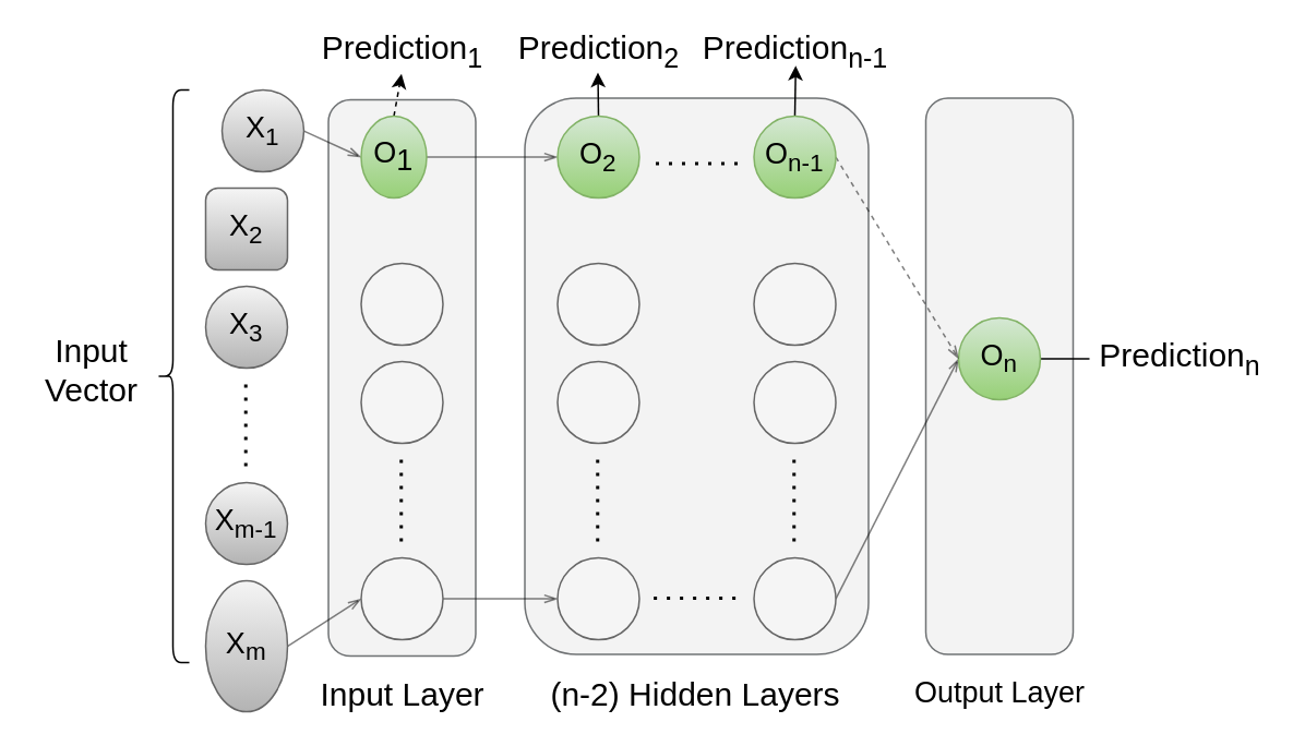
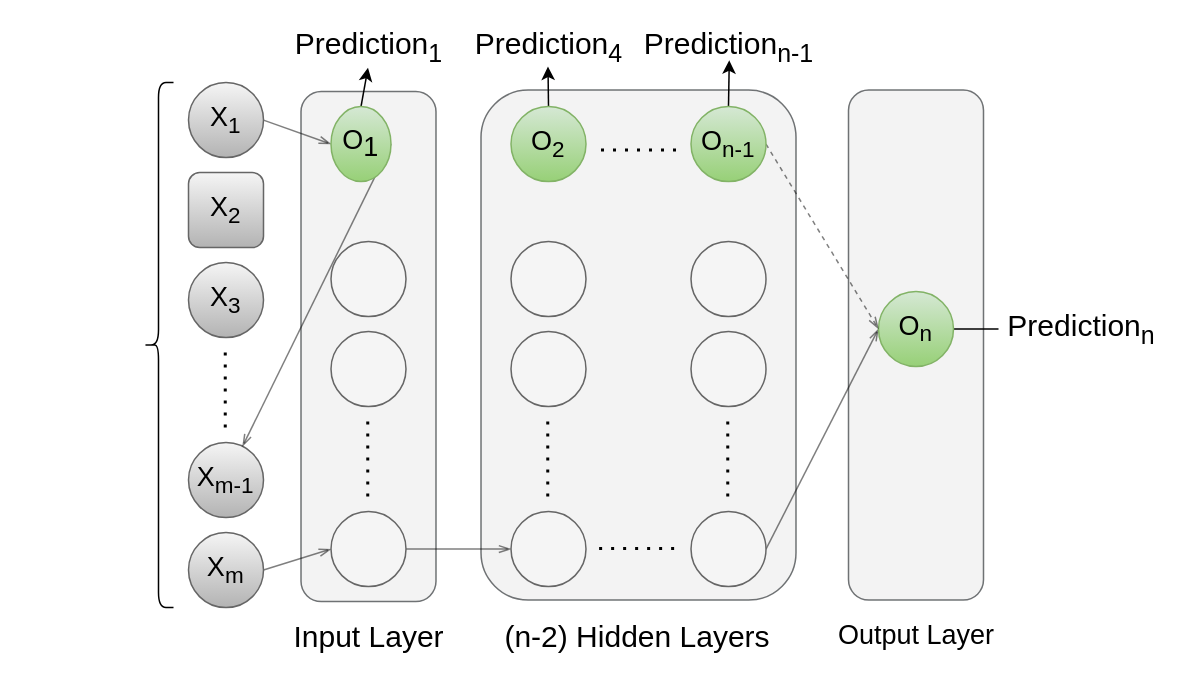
  <mxCell id="0" />
  <mxCell id="1" parent="0" />
  <mxCell id="2" value="" style="rounded=1;whiteSpace=wrap;html=1;strokeWidth=1;opacity=70;fillColor=#eeeeee;strokeColor=#36393d;" vertex="1" parent="1"><mxGeometry x="565" y="59.56" width="90" height="340" as="geometry" /></mxCell>
  <mxCell id="3" value="" style="rounded=1;whiteSpace=wrap;html=1;strokeWidth=1;opacity=70;fillColor=#eeeeee;strokeColor=#36393d;" vertex="1" parent="1"><mxGeometry x="320" y="59.56" width="210" height="340" as="geometry" /></mxCell>
  <mxCell id="4" value="" style="rounded=1;whiteSpace=wrap;html=1;strokeWidth=1;opacity=70;fillColor=#eeeeee;strokeColor=#36393d;" vertex="1" parent="1"><mxGeometry x="200" y="60.56" width="90" height="340" as="geometry" /></mxCell>
  <mxCell id="5" style="edgeStyle=none;rounded=0;orthogonalLoop=1;jettySize=auto;html=1;exitX=1;exitY=0.5;exitDx=0;exitDy=0;entryX=0;entryY=0.5;entryDx=0;entryDy=0;startArrow=none;startFill=0;endArrow=openThin;endFill=0;opacity=50;" edge="1" parent="1" source="6" target="35"><mxGeometry relative="1" as="geometry" /></mxCell>
- <mxCell id="6" value="&lt;font style=&quot;font-size: 18px&quot;&gt;X&lt;sub&gt;1&lt;/sub&gt;&lt;/font&gt;" style="ellipse;whiteSpace=wrap;html=1;aspect=fixed;strokeWidth=1;gradientColor=#b3b3b3;fillColor=#f5f5f5;strokeColor=#666666;" vertex="1" parent="1"><mxGeometry x="135" y="54.56" width="50" height="50" as="geometry" /></mxCell>
+ <mxCell id="6" value="&lt;font style=&quot;font-size: 18px&quot;&gt;X&lt;sub&gt;1&lt;/sub&gt;&lt;/font&gt;" style="ellipse;whiteSpace=wrap;html=1;aspect=fixed;strokeWidth=1;gradientColor=#b3b3b3;fillColor=#f5f5f5;strokeColor=#666666;" vertex="1" parent="1"><mxGeometry x="125" y="54.56" width="50" height="50" as="geometry" /></mxCell>
  <mxCell id="7" value="&lt;font style=&quot;font-size: 18px&quot;&gt;X&lt;sub&gt;2&lt;/sub&gt;&lt;/font&gt;" style="whiteSpace=wrap;html=1;aspect=fixed;strokeWidth=1;gradientColor=#b3b3b3;fillColor=#f5f5f5;strokeColor=#666666;rounded=1;" vertex="1" parent="1"><mxGeometry x="125" y="114.56" width="50" height="50" as="geometry" /></mxCell>
  <mxCell id="8" value="&lt;font style=&quot;font-size: 18px&quot;&gt;X&lt;sub&gt;3&lt;/sub&gt;&lt;/font&gt;" style="ellipse;whiteSpace=wrap;html=1;aspect=fixed;strokeWidth=1;gradientColor=#b3b3b3;fillColor=#f5f5f5;strokeColor=#666666;" vertex="1" parent="1"><mxGeometry x="125" y="174.56" width="50" height="50" as="geometry" /></mxCell>
  <mxCell id="9" value="&lt;font style=&quot;font-size: 18px&quot;&gt;X&lt;sub&gt;m-1&lt;/sub&gt;&lt;/font&gt;" style="ellipse;whiteSpace=wrap;html=1;aspect=fixed;strokeWidth=1;gradientColor=#b3b3b3;fillColor=#f5f5f5;strokeColor=#666666;" vertex="1" parent="1"><mxGeometry x="125" y="294.56" width="50" height="50" as="geometry" /></mxCell>
  <mxCell id="10" style="edgeStyle=none;rounded=0;orthogonalLoop=1;jettySize=auto;html=1;exitX=1;exitY=0.5;exitDx=0;exitDy=0;entryX=0;entryY=0.5;entryDx=0;entryDy=0;startArrow=none;startFill=0;endArrow=openThin;endFill=0;opacity=50;" edge="1" parent="1" source="11" target="15"><mxGeometry relative="1" as="geometry" /></mxCell>
- <mxCell id="11" value="&lt;font style=&quot;font-size: 18px&quot;&gt;X&lt;sub&gt;m&lt;/sub&gt;&lt;/font&gt;" style="ellipse;whiteSpace=wrap;html=1;aspect=fixed;strokeWidth=1;gradientColor=#b3b3b3;fillColor=#f5f5f5;strokeColor=#666666;" vertex="1" parent="1"><mxGeometry x="125" y="354.56" width="50" height="80" as="geometry" /></mxCell>
+ <mxCell id="11" value="&lt;font style=&quot;font-size: 18px&quot;&gt;X&lt;sub&gt;m&lt;/sub&gt;&lt;/font&gt;" style="ellipse;whiteSpace=wrap;html=1;aspect=fixed;strokeWidth=1;gradientColor=#b3b3b3;fillColor=#f5f5f5;strokeColor=#666666;" vertex="1" parent="1"><mxGeometry x="125" y="354.56" width="50" height="50" as="geometry" /></mxCell>
  <mxCell id="12" value="" style="ellipse;whiteSpace=wrap;html=1;aspect=fixed;strokeWidth=1;fillColor=#f5f5f5;strokeColor=#666666;fontColor=#333333;" vertex="1" parent="1"><mxGeometry x="220" y="160.56" width="50" height="50" as="geometry" /></mxCell>
  <mxCell id="13" value="" style="ellipse;whiteSpace=wrap;html=1;aspect=fixed;strokeWidth=1;fillColor=#f5f5f5;strokeColor=#666666;fontColor=#333333;" vertex="1" parent="1"><mxGeometry x="220" y="220.56" width="50" height="50" as="geometry" /></mxCell>
  <mxCell id="14" style="edgeStyle=none;rounded=0;orthogonalLoop=1;jettySize=auto;html=1;exitX=1;exitY=0.5;exitDx=0;exitDy=0;entryX=0;entryY=0.5;entryDx=0;entryDy=0;startArrow=none;startFill=0;endArrow=openThin;endFill=0;opacity=50;" edge="1" parent="1" source="15" target="18"><mxGeometry relative="1" as="geometry" /></mxCell>
  <mxCell id="15" value="" style="ellipse;whiteSpace=wrap;html=1;aspect=fixed;strokeWidth=1;fillColor=#f5f5f5;strokeColor=#666666;fontColor=#333333;" vertex="1" parent="1"><mxGeometry x="220" y="340.56" width="50" height="50" as="geometry" /></mxCell>
  <mxCell id="16" value="" style="ellipse;whiteSpace=wrap;html=1;aspect=fixed;strokeWidth=1;fillColor=#f5f5f5;strokeColor=#666666;fontColor=#333333;" vertex="1" parent="1"><mxGeometry x="340" y="160.56" width="50" height="50" as="geometry" /></mxCell>
  <mxCell id="17" value="" style="ellipse;whiteSpace=wrap;html=1;aspect=fixed;strokeWidth=1;fillColor=#f5f5f5;strokeColor=#666666;fontColor=#333333;" vertex="1" parent="1"><mxGeometry x="340" y="220.56" width="50" height="50" as="geometry" /></mxCell>
  <mxCell id="18" value="" style="ellipse;whiteSpace=wrap;html=1;aspect=fixed;strokeWidth=1;fillColor=#f5f5f5;strokeColor=#666666;fontColor=#333333;" vertex="1" parent="1"><mxGeometry x="340" y="340.56" width="50" height="50" as="geometry" /></mxCell>
  <mxCell id="19" value="" style="ellipse;whiteSpace=wrap;html=1;aspect=fixed;strokeWidth=1;fillColor=#f5f5f5;strokeColor=#666666;fontColor=#333333;" vertex="1" parent="1"><mxGeometry x="460" y="160.56" width="50" height="50" as="geometry" /></mxCell>
  <mxCell id="20" value="" style="ellipse;whiteSpace=wrap;html=1;aspect=fixed;strokeWidth=1;fillColor=#f5f5f5;strokeColor=#666666;fontColor=#333333;" vertex="1" parent="1"><mxGeometry x="460" y="220.56" width="50" height="50" as="geometry" /></mxCell>
  <mxCell id="21" style="edgeStyle=none;rounded=0;orthogonalLoop=1;jettySize=auto;html=1;exitX=1;exitY=0.5;exitDx=0;exitDy=0;entryX=0;entryY=0.5;entryDx=0;entryDy=0;startArrow=none;startFill=0;endArrow=openThin;endFill=0;opacity=50;" edge="1" parent="1" source="22" target="24"><mxGeometry relative="1" as="geometry" /></mxCell>
  <mxCell id="22" value="" style="ellipse;whiteSpace=wrap;html=1;aspect=fixed;strokeWidth=1;fillColor=#f5f5f5;strokeColor=#666666;fontColor=#333333;" vertex="1" parent="1"><mxGeometry x="460" y="340.56" width="50" height="50" as="geometry" /></mxCell>
  <mxCell id="23" style="edgeStyle=none;rounded=0;orthogonalLoop=1;jettySize=auto;html=1;exitX=1;exitY=0.5;exitDx=0;exitDy=0;startArrow=none;startFill=0;endArrow=none;endFill=1;" edge="1" parent="1" source="24" target="31"><mxGeometry relative="1" as="geometry" /></mxCell>
  <mxCell id="24" value="&lt;font style=&quot;font-size: 18px&quot;&gt;O&lt;sub&gt;n&lt;/sub&gt;&lt;/font&gt;" style="ellipse;whiteSpace=wrap;html=1;aspect=fixed;strokeWidth=1;gradientColor=#97d077;fillColor=#d5e8d4;strokeColor=#82b366;" vertex="1" parent="1"><mxGeometry x="585" y="193.81" width="50" height="50" as="geometry" /></mxCell>
  <mxCell id="25" value="" style="endArrow=none;dashed=1;html=1;dashPattern=1 3;strokeWidth=2;" edge="1" parent="1"><mxGeometry width="50" height="50" relative="1" as="geometry"><mxPoint x="149.5" y="284.56" as="sourcePoint" /><mxPoint x="149.5" y="234.56" as="targetPoint" /></mxGeometry></mxCell>
  <mxCell id="26" value="" style="endArrow=none;dashed=1;html=1;dashPattern=1 3;strokeWidth=2;" edge="1" parent="1"><mxGeometry width="50" height="50" relative="1" as="geometry"><mxPoint x="244.5" y="330.56" as="sourcePoint" /><mxPoint x="244.5" y="280.56" as="targetPoint" /></mxGeometry></mxCell>
  <mxCell id="27" value="" style="endArrow=none;dashed=1;html=1;dashPattern=1 3;strokeWidth=2;" edge="1" parent="1"><mxGeometry width="50" height="50" relative="1" as="geometry"><mxPoint x="364.5" y="330.56" as="sourcePoint" /><mxPoint x="364.5" y="280.56" as="targetPoint" /></mxGeometry></mxCell>
  <mxCell id="28" value="" style="endArrow=none;dashed=1;html=1;dashPattern=1 3;strokeWidth=2;" edge="1" parent="1"><mxGeometry width="50" height="50" relative="1" as="geometry"><mxPoint x="484.5" y="330.56" as="sourcePoint" /><mxPoint x="484.5" y="280.56" as="targetPoint" /></mxGeometry></mxCell>
  <mxCell id="29" value="" style="shape=curlyBracket;whiteSpace=wrap;html=1;rounded=1;strokeWidth=1;" vertex="1" parent="1"><mxGeometry x="95" y="54.56" width="20" height="350" as="geometry" /></mxCell>
- <mxCell id="30" value="&lt;div style=&quot;font-size: 20px&quot;&gt;&lt;font style=&quot;font-size: 20px&quot;&gt;Input&lt;/font&gt;&lt;/div&gt;&lt;div style=&quot;font-size: 20px&quot;&gt;&lt;font style=&quot;font-size: 20px&quot;&gt;Vector&lt;/font&gt;&lt;/div&gt;" style="text;html=1;align=center;verticalAlign=middle;resizable=0;points=[];autosize=1;" vertex="1" parent="1"><mxGeometry x="20" y="209.56" width="70" height="30" as="geometry" /></mxCell>
  <mxCell id="31" value="&lt;div style=&quot;font-size: 20px&quot;&gt;&lt;font style=&quot;font-size: 20px&quot;&gt;Prediction&lt;sub&gt;n&lt;/sub&gt;&lt;/font&gt;&lt;/div&gt;" style="text;html=1;align=center;verticalAlign=middle;resizable=0;points=[];autosize=1;" vertex="1" parent="1"><mxGeometry x="665" y="208.81" width="110" height="20" as="geometry" /></mxCell>
  <mxCell id="32" value="&lt;font style=&quot;font-size: 20px&quot;&gt;(n-2) Hidden Layers&lt;/font&gt;" style="text;html=1;align=center;verticalAlign=middle;resizable=0;points=[];autosize=1;" vertex="1" parent="1"><mxGeometry x="328.75" y="413.44" width="190" height="20" as="geometry" /></mxCell>
- <mxCell id="33" style="edgeStyle=none;rounded=0;orthogonalLoop=1;jettySize=auto;html=1;exitX=0.5;exitY=0;exitDx=0;exitDy=0;entryX=0.497;entryY=1.208;entryDx=0;entryDy=0;entryPerimeter=0;startArrow=none;startFill=0;endArrow=classic;endFill=1;dashed=1;" edge="1" parent="1" source="35" target="40"><mxGeometry relative="1" as="geometry" /></mxCell>
- <mxCell id="34" style="edgeStyle=none;rounded=0;orthogonalLoop=1;jettySize=auto;html=1;exitX=1;exitY=0.5;exitDx=0;exitDy=0;startArrow=none;startFill=0;endArrow=openThin;endFill=0;opacity=50;" edge="1" parent="1" source="35" target="44"><mxGeometry relative="1" as="geometry" /></mxCell>
+ <mxCell id="33" style="edgeStyle=none;rounded=0;orthogonalLoop=1;jettySize=auto;html=1;exitX=0.5;exitY=0;exitDx=0;exitDy=0;entryX=0.497;entryY=1.208;entryDx=0;entryDy=0;entryPerimeter=0;startArrow=none;startFill=0;endArrow=classic;endFill=1;" edge="1" parent="1" source="35" target="40"><mxGeometry relative="1" as="geometry" /></mxCell>
+ <mxCell id="34" style="edgeStyle=none;rounded=0;orthogonalLoop=1;jettySize=auto;html=1;exitX=1;exitY=0.5;exitDx=0;exitDy=0;startArrow=none;startFill=0;endArrow=openThin;endFill=0;opacity=50;" edge="1" parent="1" source="35" target="9"><mxGeometry relative="1" as="geometry" /></mxCell>
  <mxCell id="35" value="&lt;font style=&quot;font-size: 18px&quot;&gt;O&lt;sub&gt;&lt;font style=&quot;font-size: 18px&quot;&gt;1&lt;/font&gt;&lt;/sub&gt;&lt;/font&gt;" style="ellipse;whiteSpace=wrap;html=1;aspect=fixed;strokeWidth=1;gradientColor=#97d077;fillColor=#d5e8d4;strokeColor=#82b366;" vertex="1" parent="1"><mxGeometry x="220" y="70.56" width="40" height="50" as="geometry" /></mxCell>
  <mxCell id="36" style="edgeStyle=none;rounded=0;orthogonalLoop=1;jettySize=auto;html=1;exitX=0.5;exitY=0;exitDx=0;exitDy=0;entryX=0.504;entryY=0.958;entryDx=0;entryDy=0;entryPerimeter=0;startArrow=none;startFill=0;endArrow=classic;endFill=1;" edge="1" parent="1" source="38" target="42"><mxGeometry relative="1" as="geometry" /></mxCell>
  <mxCell id="37" style="edgeStyle=none;rounded=0;orthogonalLoop=1;jettySize=auto;html=1;exitX=1;exitY=0.5;exitDx=0;exitDy=0;entryX=0;entryY=0.5;entryDx=0;entryDy=0;startArrow=none;startFill=0;endArrow=openThin;endFill=0;opacity=50;dashed=1;" edge="1" parent="1" source="38" target="24"><mxGeometry relative="1" as="geometry" /></mxCell>
  <mxCell id="38" value="&lt;font style=&quot;font-size: 18px&quot;&gt;O&lt;sub&gt;n-1&lt;/sub&gt;&lt;/font&gt;" style="ellipse;whiteSpace=wrap;html=1;aspect=fixed;strokeWidth=1;gradientColor=#97d077;fillColor=#d5e8d4;strokeColor=#82b366;" vertex="1" parent="1"><mxGeometry x="460" y="70.56" width="50" height="50" as="geometry" /></mxCell>
  <mxCell id="39" value="" style="endArrow=none;dashed=1;html=1;dashPattern=1 3;strokeWidth=2;" edge="1" parent="1"><mxGeometry width="50" height="50" relative="1" as="geometry"><mxPoint x="400" y="99.56" as="sourcePoint" /><mxPoint x="450" y="99.56" as="targetPoint" /></mxGeometry></mxCell>
  <mxCell id="40" value="&lt;div style=&quot;font-size: 20px&quot;&gt;&lt;font style=&quot;font-size: 20px&quot;&gt;Prediction&lt;sub&gt;1&lt;/sub&gt;&lt;/font&gt;&lt;/div&gt;" style="text;html=1;align=center;verticalAlign=middle;resizable=0;points=[];autosize=1;" vertex="1" parent="1"><mxGeometry x="190" y="20.56" width="110" height="20" as="geometry" /></mxCell>
- <mxCell id="41" value="&lt;div style=&quot;font-size: 20px&quot;&gt;&lt;font style=&quot;font-size: 20px&quot;&gt;Prediction&lt;sub&gt;2&lt;/sub&gt;&lt;/font&gt;&lt;/div&gt;" style="text;html=1;align=center;verticalAlign=middle;resizable=0;points=[];autosize=1;" vertex="1" parent="1"><mxGeometry x="310" y="20.56" width="110" height="20" as="geometry" /></mxCell>
+ <mxCell id="41" value="&lt;div style=&quot;font-size: 20px&quot;&gt;&lt;font style=&quot;font-size: 20px&quot;&gt;Prediction&lt;sub&gt;4&lt;/sub&gt;&lt;/font&gt;&lt;/div&gt;" style="text;html=1;align=center;verticalAlign=middle;resizable=0;points=[];autosize=1;" vertex="1" parent="1"><mxGeometry x="310" y="20.56" width="110" height="20" as="geometry" /></mxCell>
  <mxCell id="42" value="&lt;div style=&quot;font-size: 20px&quot;&gt;&lt;font style=&quot;font-size: 20px&quot;&gt;Prediction&lt;sub&gt;n-1&lt;/sub&gt;&lt;/font&gt;&lt;/div&gt;" style="text;html=1;align=center;verticalAlign=middle;resizable=0;points=[];autosize=1;" vertex="1" parent="1"><mxGeometry x="420" y="20.56" width="130" height="20" as="geometry" /></mxCell>
  <mxCell id="43" style="edgeStyle=none;rounded=0;orthogonalLoop=1;jettySize=auto;html=1;exitX=0.5;exitY=0;exitDx=0;exitDy=0;entryX=0.497;entryY=1.167;entryDx=0;entryDy=0;entryPerimeter=0;startArrow=none;startFill=0;endArrow=classic;endFill=1;" edge="1" parent="1" source="44" target="41"><mxGeometry relative="1" as="geometry" /></mxCell>
  <mxCell id="44" value="&lt;font style=&quot;font-size: 18px&quot;&gt;O&lt;sub&gt;2&lt;/sub&gt;&lt;/font&gt;" style="ellipse;whiteSpace=wrap;html=1;aspect=fixed;strokeWidth=1;gradientColor=#97d077;fillColor=#d5e8d4;strokeColor=#82b366;" vertex="1" parent="1"><mxGeometry x="340" y="70.56" width="50" height="50" as="geometry" /></mxCell>
  <mxCell id="45" value="&lt;font style=&quot;font-size: 20px&quot;&gt;Input Layer&lt;/font&gt;" style="text;html=1;align=center;verticalAlign=middle;resizable=0;points=[];autosize=1;" vertex="1" parent="1"><mxGeometry x="190" y="413.44" width="110" height="20" as="geometry" /></mxCell>
  <mxCell id="46" value="" style="endArrow=none;dashed=1;html=1;dashPattern=1 3;strokeWidth=2;" edge="1" parent="1"><mxGeometry width="50" height="50" relative="1" as="geometry"><mxPoint x="398.75" y="365.14" as="sourcePoint" /><mxPoint x="448.75" y="365.14" as="targetPoint" /></mxGeometry></mxCell>
  <mxCell id="47" value="&lt;font style=&quot;font-size: 18px&quot;&gt;Output Layer&lt;/font&gt;" style="text;html=1;align=center;verticalAlign=middle;resizable=0;points=[];autosize=1;" vertex="1" parent="1"><mxGeometry x="550" y="413.44" width="120" height="20" as="geometry" /></mxCell>
